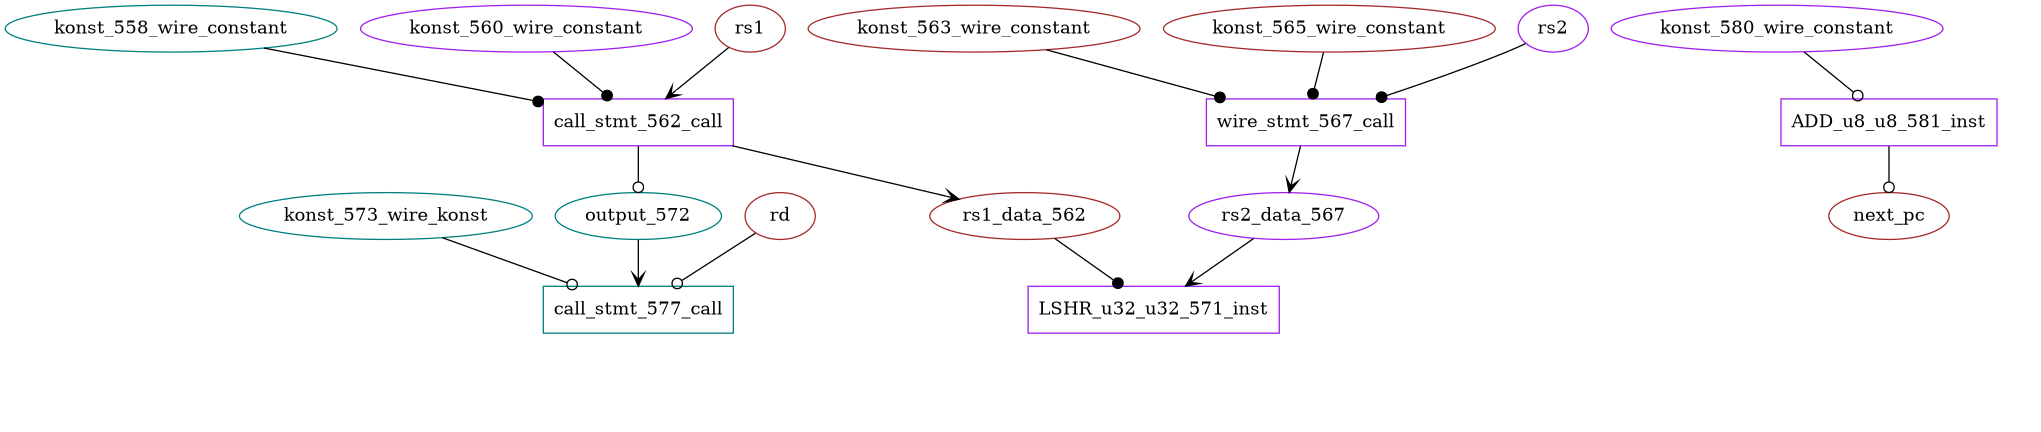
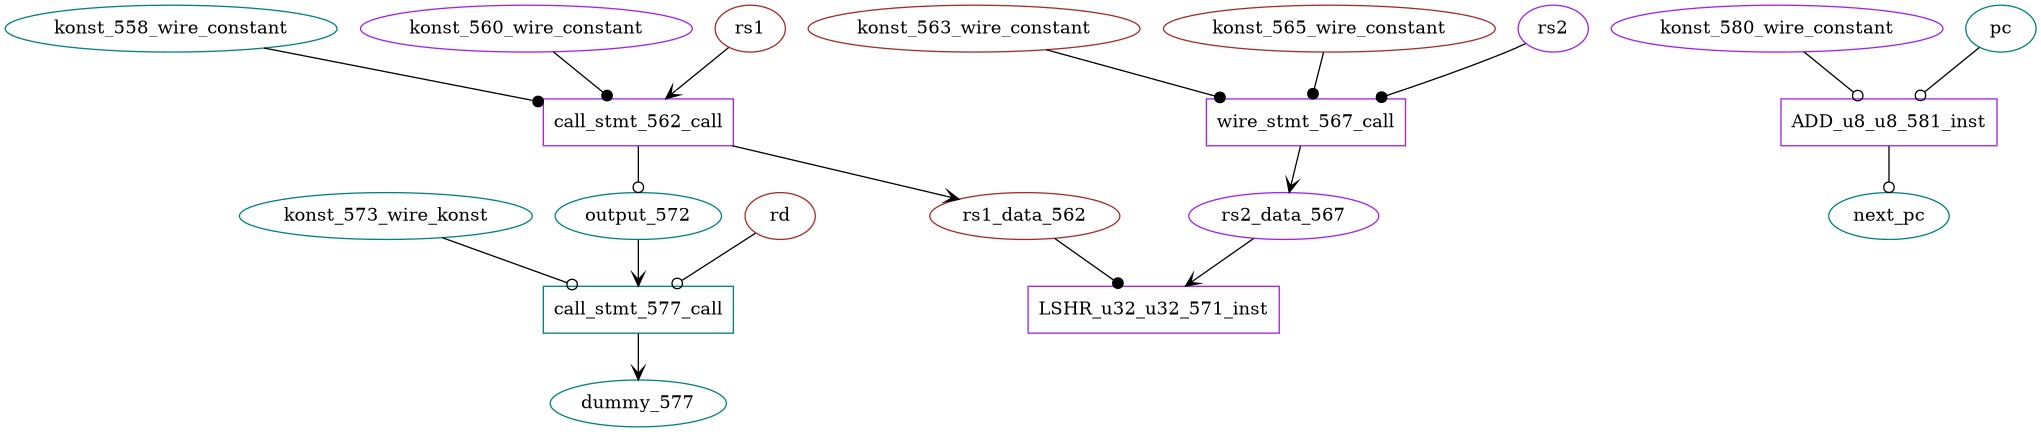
  digraph {
    node [color=purple shape=ellipse]
    edge [arrowhead=odot]
    call_stmt_562_call [shape=rectangle]
    konst_558_wire_constant [color=teal]
    output_572 [color=teal]
    rs1_data_562 [color=brown]
    konst_560_wire_constant
    konst_563_wire_constant [color=brown]
    n7 [label=wire_stmt_567_call shape=rectangle]
    rs2_data_567
    konst_565_wire_constant [color=brown]
    n10 [color=teal label=konst_573_wire_konst]
    call_stmt_577_call [color=teal shape=rectangle]
+   dummy_577 [color=teal]
    konst_580_wire_constant
    ADD_u8_u8_581_inst [shape=rectangle]
-   next_pc [color=brown shape=""]
+   next_pc [color=teal shape=""]
    LSHR_u32_u32_571_inst [shape=rectangle]
+   pc [color=teal shape=""]
    rs1 [color=brown shape=""]
    rs2 [shape=""]
    rd [color=brown shape=""]
    call_stmt_562_call -> output_572
    call_stmt_562_call -> rs1_data_562 [arrowhead=vee]
    konst_558_wire_constant -> call_stmt_562_call [arrowhead=dot]
    output_572 -> call_stmt_577_call [arrowhead=vee]
    rs1_data_562 -> LSHR_u32_u32_571_inst [arrowhead=dot]
    konst_560_wire_constant -> call_stmt_562_call [arrowhead=dot]
    konst_563_wire_constant -> n7 [arrowhead=dot]
    n7 -> rs2_data_567 [arrowhead=vee]
    rs2_data_567 -> LSHR_u32_u32_571_inst [arrowhead=vee]
    konst_565_wire_constant -> n7 [arrowhead=dot]
    n10 -> call_stmt_577_call
+   call_stmt_577_call -> dummy_577 [arrowhead=vee]
    konst_580_wire_constant -> ADD_u8_u8_581_inst
    ADD_u8_u8_581_inst -> next_pc
+   pc -> ADD_u8_u8_581_inst
    rs1 -> call_stmt_562_call [arrowhead=vee]
    rs2 -> n7 [arrowhead=dot]
    rd -> call_stmt_577_call
  }
